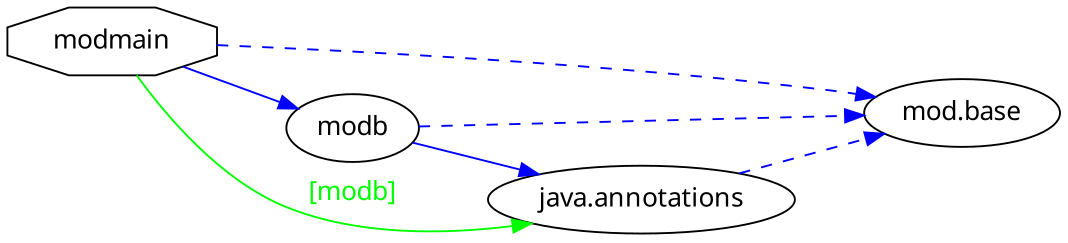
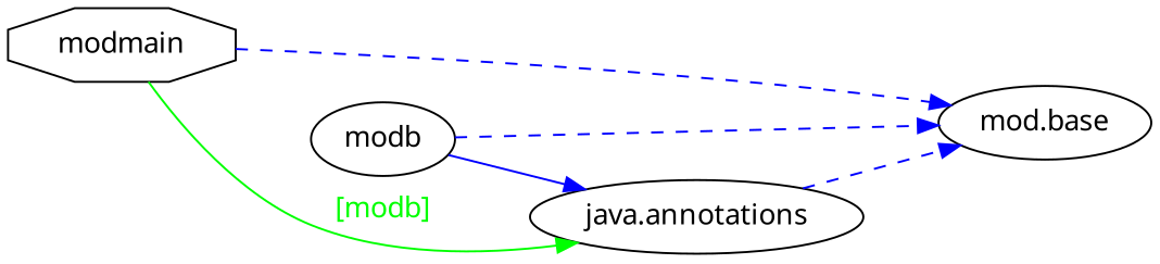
  digraph {
    fontname="Noto Sans"
    rankdir=LR
    node [fontname="Noto Sans" shape=ellipse]
    edge [color="#0000ff" fontcolor="#0000ff" fontname="Noto Sans" weight=16]
    n1 [label=modmain shape=octagon]
    n2 [label=modb]
    n3 [label="mod.base"]
    n4 [label="java.annotations"]
-   n1 -> n2 [weight=8]
    n1 -> n3 [style=dashed]
    n1 -> n4 [color="#00ff00" fontcolor="#00ff00" label="[modb]" weight=4]
    n2 -> n3 [style=dashed]
    n2 -> n4 [weight=8]
    n4 -> n3 [style=dashed]
  }
